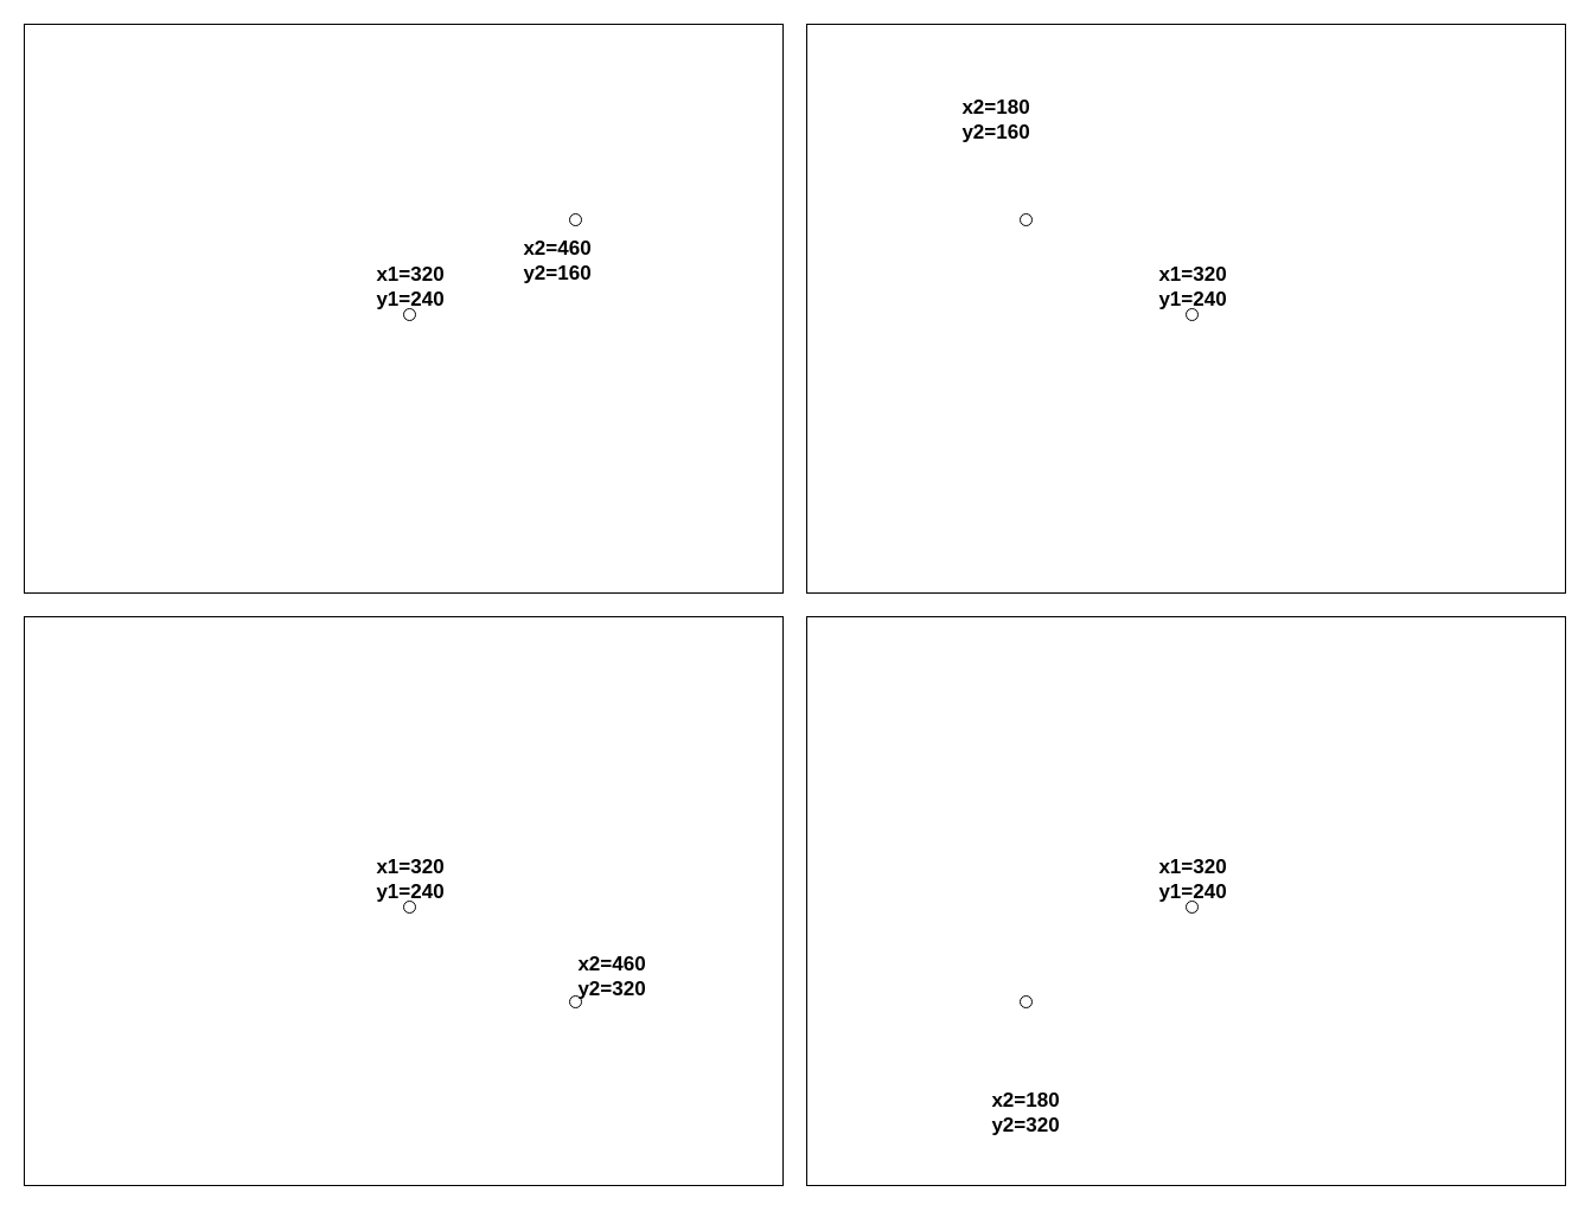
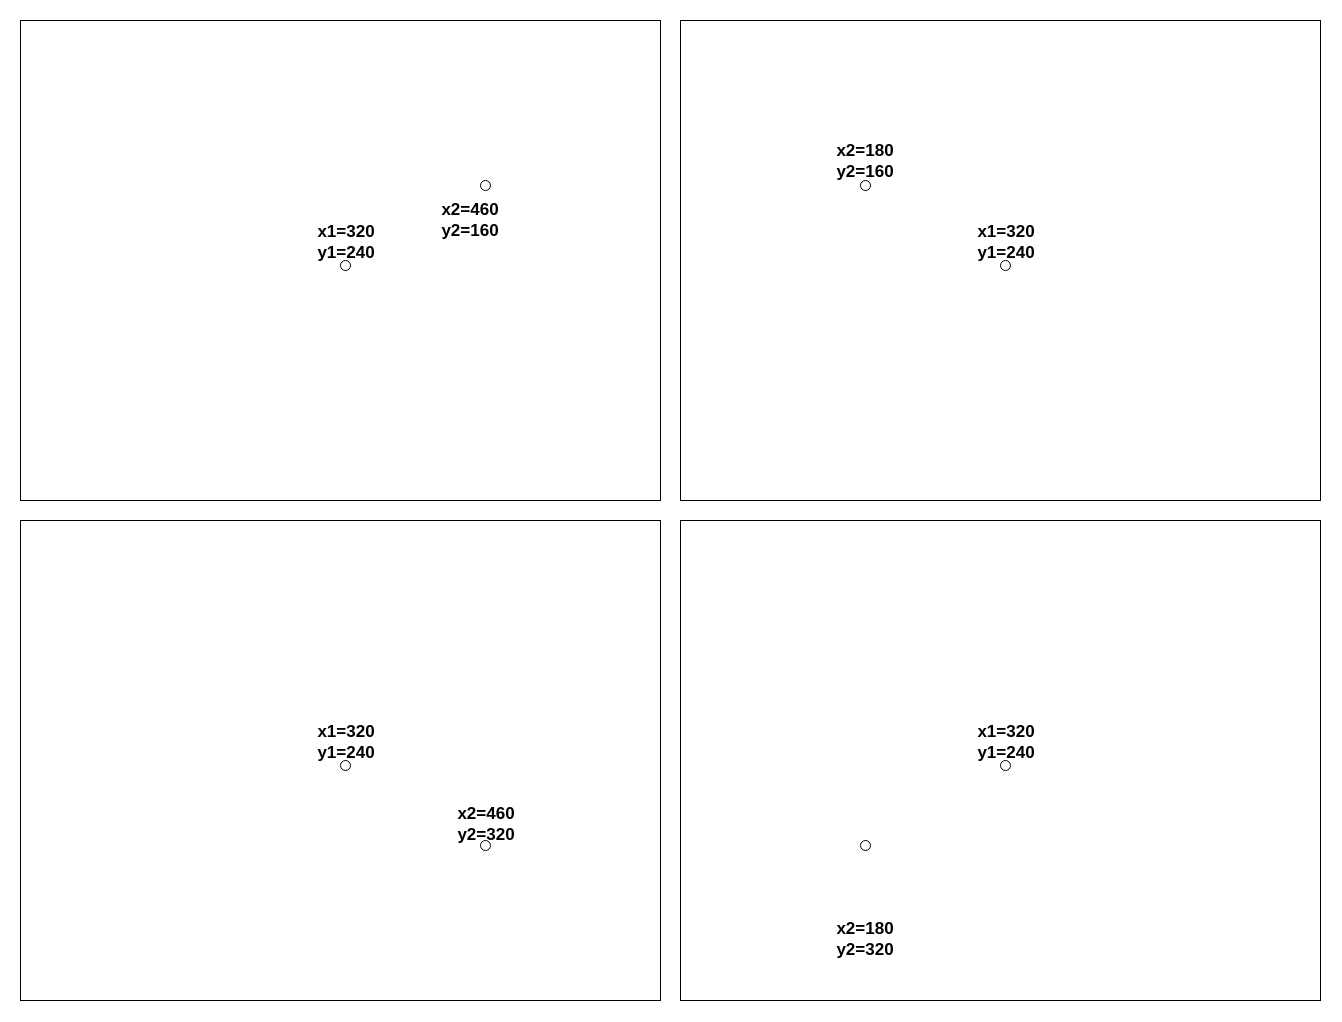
  <mxCell id="0" />
  <mxCell id="1" parent="0" />
  <mxCell id="2" value="" style="rounded=0;whiteSpace=wrap;html=1;fontSize=15;" vertex="1" parent="1"><mxGeometry width="640" height="480" as="geometry" x="20" y="20" /></mxCell>
  <mxCell id="3" value="" style="verticalLabelPosition=bottom;verticalAlign=top;html=1;shape=mxgraph.flowchart.on-page_reference;fontSize=15;aspect=fixed;" vertex="1" parent="1"><mxGeometry x="480" y="180" width="10" height="10" as="geometry" /></mxCell>
  <mxCell id="4" value="" style="verticalLabelPosition=bottom;verticalAlign=top;html=1;shape=mxgraph.flowchart.on-page_reference;fontSize=15;aspect=fixed;" vertex="1" parent="1"><mxGeometry x="340" y="260" width="10" height="10" as="geometry" /></mxCell>
  <mxCell id="5" value="x1=320&lt;br style=&quot;font-size: 17px;&quot;&gt;y1=240" style="text;html=1;strokeColor=none;fillColor=none;align=center;verticalAlign=middle;whiteSpace=wrap;rounded=0;fontSize=17;fontStyle=1" vertex="1" parent="1"><mxGeometry x="326" y="232" width="40" height="20" as="geometry" /></mxCell>
  <mxCell id="6" value="x2=460&lt;br style=&quot;font-size: 17px;&quot;&gt;y2=160" style="text;html=1;strokeColor=none;fillColor=none;align=center;verticalAlign=middle;whiteSpace=wrap;rounded=0;fontSize=17;fontStyle=1" vertex="1" parent="1"><mxGeometry x="450" y="210" width="40" height="20" as="geometry" /></mxCell>
  <mxCell id="7" value="" style="rounded=0;whiteSpace=wrap;html=1;fontSize=15;" vertex="1" parent="1"><mxGeometry x="680" width="640" height="480" as="geometry" y="20" /></mxCell>
  <mxCell id="8" value="" style="verticalLabelPosition=bottom;verticalAlign=top;html=1;shape=mxgraph.flowchart.on-page_reference;fontSize=15;aspect=fixed;" vertex="1" parent="1"><mxGeometry x="860" y="180" width="10" height="10" as="geometry" /></mxCell>
  <mxCell id="9" value="" style="verticalLabelPosition=bottom;verticalAlign=top;html=1;shape=mxgraph.flowchart.on-page_reference;fontSize=15;aspect=fixed;" vertex="1" parent="1"><mxGeometry x="1000" y="260" width="10" height="10" as="geometry" /></mxCell>
  <mxCell id="10" value="x1=320&lt;br style=&quot;font-size: 17px;&quot;&gt;y1=240" style="text;html=1;strokeColor=none;fillColor=none;align=center;verticalAlign=middle;whiteSpace=wrap;rounded=0;fontSize=17;fontStyle=1" vertex="1" parent="1"><mxGeometry x="986" y="232" width="40" height="20" as="geometry" /></mxCell>
- <mxCell id="11" value="x2=180&lt;br style=&quot;font-size: 17px;&quot;&gt;y2=160" style="text;html=1;strokeColor=none;fillColor=none;align=center;verticalAlign=middle;whiteSpace=wrap;rounded=0;fontSize=17;fontStyle=1" vertex="1" parent="1"><mxGeometry x="820" y="91" width="40" height="20" as="geometry" /></mxCell>
+ <mxCell id="11" value="x2=180&lt;br style=&quot;font-size: 17px;&quot;&gt;y2=160" style="text;html=1;strokeColor=none;fillColor=none;align=center;verticalAlign=middle;whiteSpace=wrap;rounded=0;fontSize=17;fontStyle=1" vertex="1" parent="1"><mxGeometry x="845" y="151" width="40" height="20" as="geometry" /></mxCell>
  <mxCell id="12" value="" style="rounded=0;whiteSpace=wrap;html=1;fontSize=15;flipV=1;" vertex="1" parent="1"><mxGeometry y="520" width="640" height="480" as="geometry" x="20" /></mxCell>
  <mxCell id="13" value="" style="verticalLabelPosition=bottom;verticalAlign=top;html=1;shape=mxgraph.flowchart.on-page_reference;fontSize=15;aspect=fixed;flipV=1;" vertex="1" parent="1"><mxGeometry x="480" y="840" width="10" height="10" as="geometry" /></mxCell>
  <mxCell id="14" value="" style="verticalLabelPosition=bottom;verticalAlign=top;html=1;shape=mxgraph.flowchart.on-page_reference;fontSize=15;aspect=fixed;flipV=1;" vertex="1" parent="1"><mxGeometry x="340" y="760" width="10" height="10" as="geometry" /></mxCell>
  <mxCell id="15" value="x1=320&lt;br style=&quot;font-size: 17px;&quot;&gt;y1=240" style="text;html=1;strokeColor=none;fillColor=none;align=center;verticalAlign=middle;whiteSpace=wrap;rounded=0;fontSize=17;flipV=1;fontStyle=1" vertex="1" parent="1"><mxGeometry x="326" y="732" width="40" height="20" as="geometry" /></mxCell>
- <mxCell id="16" value="x2=460&lt;br style=&quot;font-size: 17px;&quot;&gt;y2=320" style="text;html=1;strokeColor=none;fillColor=none;align=center;verticalAlign=middle;whiteSpace=wrap;rounded=0;fontSize=17;flipV=1;fontStyle=1" vertex="1" parent="1"><mxGeometry x="496" y="814" width="40" height="20" as="geometry" /></mxCell>
+ <mxCell id="16" value="x2=460&lt;br style=&quot;font-size: 17px;&quot;&gt;y2=320" style="text;html=1;strokeColor=none;fillColor=none;align=center;verticalAlign=middle;whiteSpace=wrap;rounded=0;fontSize=17;flipV=1;fontStyle=1" vertex="1" parent="1"><mxGeometry x="466" y="814" width="40" height="20" as="geometry" /></mxCell>
  <mxCell id="17" value="" style="rounded=0;whiteSpace=wrap;html=1;fontSize=15;flipV=1;" vertex="1" parent="1"><mxGeometry x="680" y="520" width="640" height="480" as="geometry" /></mxCell>
  <mxCell id="18" value="" style="verticalLabelPosition=bottom;verticalAlign=top;html=1;shape=mxgraph.flowchart.on-page_reference;fontSize=15;aspect=fixed;flipV=1;" vertex="1" parent="1"><mxGeometry x="860" y="840" width="10" height="10" as="geometry" /></mxCell>
  <mxCell id="19" value="" style="verticalLabelPosition=bottom;verticalAlign=top;html=1;shape=mxgraph.flowchart.on-page_reference;fontSize=15;aspect=fixed;flipV=1;" vertex="1" parent="1"><mxGeometry x="1000" y="760" width="10" height="10" as="geometry" /></mxCell>
  <mxCell id="20" value="x1=320&lt;br style=&quot;font-size: 17px;&quot;&gt;y1=240" style="text;html=1;strokeColor=none;fillColor=none;align=center;verticalAlign=middle;whiteSpace=wrap;rounded=0;fontSize=17;flipV=1;fontStyle=1" vertex="1" parent="1"><mxGeometry x="986" y="732" width="40" height="20" as="geometry" /></mxCell>
  <mxCell id="21" value="x2=180&lt;br style=&quot;font-size: 17px;&quot;&gt;y2=320" style="text;html=1;strokeColor=none;fillColor=none;align=center;verticalAlign=middle;whiteSpace=wrap;rounded=0;fontSize=17;flipV=1;fontStyle=1" vertex="1" parent="1"><mxGeometry x="845" y="929" width="40" height="20" as="geometry" /></mxCell>
